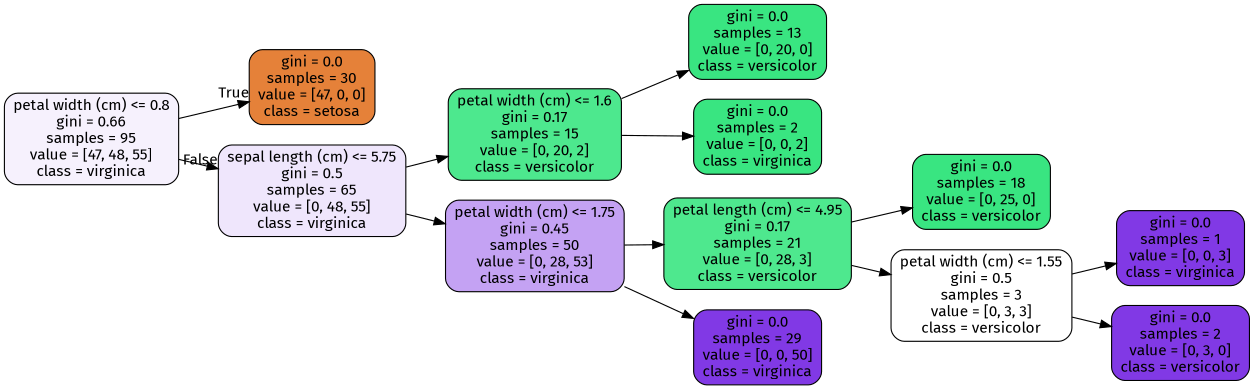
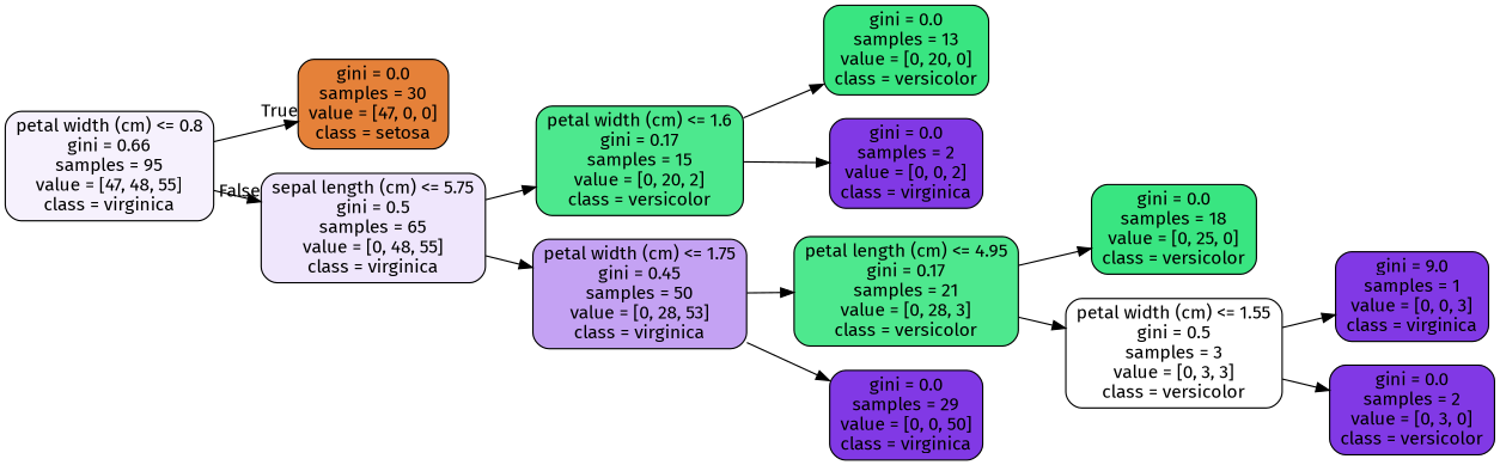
  digraph {
    fontname="Fira Sans"
    rankdir=LR
    node [color=black fillcolor="#8139e5" fontname="Fira Sans" shape=box style="filled, rounded"]
    edge [fontname="Fira Sans"]
    n1 [fillcolor="#f6f1fd" label="petal width (cm) <= 0.8\ngini = 0.66\nsamples = 95\nvalue = [47, 48, 55]\nclass = virginica"]
    n2 [fillcolor="#e58139" label="gini = 0.0\nsamples = 30\nvalue = [47, 0, 0]\nclass = setosa"]
    n3 [fillcolor="#efe6fc" label="sepal length (cm) <= 5.75\ngini = 0.5\nsamples = 65\nvalue = [0, 48, 55]\nclass = virginica"]
    n4 [fillcolor="#4de88e" label="petal width (cm) <= 1.6\ngini = 0.17\nsamples = 15\nvalue = [0, 20, 2]\nclass = versicolor"]
    n5 [fillcolor="#c4a2f3" label="petal width (cm) <= 1.75\ngini = 0.45\nsamples = 50\nvalue = [0, 28, 53]\nclass = virginica"]
    n6 [fillcolor="#39e581" label="gini = 0.0\nsamples = 13\nvalue = [0, 20, 0]\nclass = versicolor"]
-   n7 [fillcolor="#39e581" label="gini = 0.0\nsamples = 2\nvalue = [0, 0, 2]\nclass = virginica"]
+   n7 [label="gini = 0.0\nsamples = 2\nvalue = [0, 0, 2]\nclass = virginica"]
    n8 [fillcolor="#4ee88e" label="petal length (cm) <= 4.95\ngini = 0.17\nsamples = 21\nvalue = [0, 28, 3]\nclass = versicolor"]
    n9 [label="gini = 0.0\nsamples = 29\nvalue = [0, 0, 50]\nclass = virginica"]
    n10 [fillcolor="#39e581" label="gini = 0.0\nsamples = 18\nvalue = [0, 25, 0]\nclass = versicolor"]
    n11 [fillcolor="#ffffff" label="petal width (cm) <= 1.55\ngini = 0.5\nsamples = 3\nvalue = [0, 3, 3]\nclass = versicolor"]
-   n12 [label="gini = 0.0\nsamples = 1\nvalue = [0, 0, 3]\nclass = virginica"]
+   n12 [label="gini = 9.0\nsamples = 1\nvalue = [0, 0, 3]\nclass = virginica"]
    n13 [label="gini = 0.0\nsamples = 2\nvalue = [0, 3, 0]\nclass = versicolor"]
    n1 -> n2 [headlabel=True labelangle=45 labeldistance=2.5]
    n1 -> n3 [headlabel=False labelangle=-45 labeldistance=2.5]
    n3 -> n4
    n3 -> n5
    n4 -> n6
    n4 -> n7
    n5 -> n8
    n5 -> n9
    n8 -> n10
    n8 -> n11
    n11 -> n12
    n11 -> n13
  }
